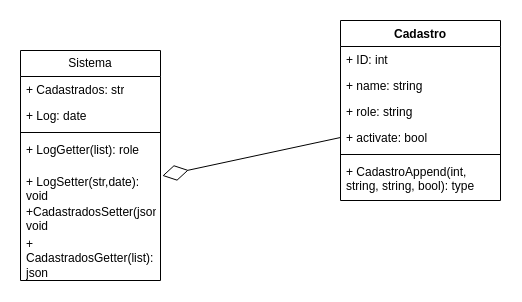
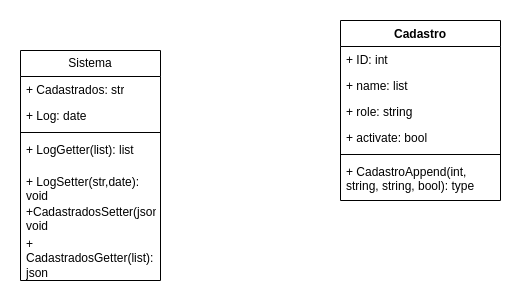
  <mxCell id="0" />
  <mxCell id="1" parent="0" />
  <mxCell id="2" value="Sistema" style="swimlane;fontStyle=0;childLayout=stackLayout;horizontal=1;startSize=26;fillColor=none;horizontalStack=0;resizeParent=1;resizeParentMax=0;resizeLast=0;collapsible=1;marginBottom=0;whiteSpace=wrap;html=1;" vertex="1" parent="1"><mxGeometry x="20" y="50" width="140" height="230" as="geometry" /></mxCell>
  <mxCell id="3" value="+ Cadastrados: str" style="text;strokeColor=none;fillColor=none;align=left;verticalAlign=top;spacingLeft=4;spacingRight=4;overflow=hidden;rotatable=0;points=[[0,0.5],[1,0.5]];portConstraint=eastwest;whiteSpace=wrap;html=1;" vertex="1" parent="2"><mxGeometry y="26" width="140" height="26" as="geometry" /></mxCell>
  <mxCell id="4" value="+ Log: date" style="text;strokeColor=none;fillColor=none;align=left;verticalAlign=top;spacingLeft=4;spacingRight=4;overflow=hidden;rotatable=0;points=[[0,0.5],[1,0.5]];portConstraint=eastwest;whiteSpace=wrap;html=1;" vertex="1" parent="2"><mxGeometry y="52" width="140" height="26" as="geometry" /></mxCell>
  <mxCell id="5" value="" style="line;strokeWidth=1;fillColor=none;align=left;verticalAlign=middle;spacingTop=-1;spacingLeft=3;spacingRight=3;rotatable=0;labelPosition=right;points=[];portConstraint=eastwest;strokeColor=inherit;" vertex="1" parent="2"><mxGeometry y="78" width="140" height="8" as="geometry" /></mxCell>
- <mxCell id="6" value="+ LogGetter(list): role&amp;nbsp;" style="text;strokeColor=none;fillColor=none;align=left;verticalAlign=top;spacingLeft=4;spacingRight=4;overflow=hidden;rotatable=0;points=[[0,0.5],[1,0.5]];portConstraint=eastwest;whiteSpace=wrap;html=1;" vertex="1" parent="2"><mxGeometry y="86" width="140" height="32" as="geometry" /></mxCell>
+ <mxCell id="6" value="+ LogGetter(list): list&amp;nbsp;" style="text;strokeColor=none;fillColor=none;align=left;verticalAlign=top;spacingLeft=4;spacingRight=4;overflow=hidden;rotatable=0;points=[[0,0.5],[1,0.5]];portConstraint=eastwest;whiteSpace=wrap;html=1;" vertex="1" parent="2"><mxGeometry y="86" width="140" height="32" as="geometry" /></mxCell>
  <mxCell id="7" value="+ LogSetter(str,date): void&amp;nbsp;" style="text;strokeColor=none;fillColor=none;align=left;verticalAlign=top;spacingLeft=4;spacingRight=4;overflow=hidden;rotatable=0;points=[[0,0.5],[1,0.5]];portConstraint=eastwest;whiteSpace=wrap;html=1;" vertex="1" parent="2"><mxGeometry y="118" width="140" height="30" as="geometry" /></mxCell>
  <mxCell id="8" value="+CadastradosSetter(json): void&lt;div&gt;&amp;nbsp;&lt;/div&gt;" style="text;strokeColor=none;fillColor=none;align=left;verticalAlign=top;spacingLeft=4;spacingRight=4;overflow=hidden;rotatable=0;points=[[0,0.5],[1,0.5]];portConstraint=eastwest;whiteSpace=wrap;html=1;" vertex="1" parent="2"><mxGeometry y="148" width="140" height="32" as="geometry" /></mxCell>
  <mxCell id="9" value="+ CadastradosGetter(list): json" style="text;strokeColor=none;fillColor=none;align=left;verticalAlign=top;spacingLeft=4;spacingRight=4;overflow=hidden;rotatable=0;points=[[0,0.5],[1,0.5]];portConstraint=eastwest;whiteSpace=wrap;html=1;" vertex="1" parent="2"><mxGeometry y="180" width="140" height="50" as="geometry" /></mxCell>
  <mxCell id="10" value="Cadastro" style="swimlane;fontStyle=1;align=center;verticalAlign=top;childLayout=stackLayout;horizontal=1;startSize=26;horizontalStack=0;resizeParent=1;resizeParentMax=0;resizeLast=0;collapsible=1;marginBottom=0;whiteSpace=wrap;html=1;" vertex="1" parent="1"><mxGeometry x="340" y="20" width="160" height="180" as="geometry" /></mxCell>
  <mxCell id="11" value="+ ID: int&lt;div&gt;&lt;br&gt;&lt;/div&gt;" style="text;strokeColor=none;fillColor=none;align=left;verticalAlign=top;spacingLeft=4;spacingRight=4;overflow=hidden;rotatable=0;points=[[0,0.5],[1,0.5]];portConstraint=eastwest;whiteSpace=wrap;html=1;" vertex="1" parent="10"><mxGeometry y="26" width="160" height="26" as="geometry" /></mxCell>
- <mxCell id="12" value="+ name: string" style="text;strokeColor=none;fillColor=none;align=left;verticalAlign=top;spacingLeft=4;spacingRight=4;overflow=hidden;rotatable=0;points=[[0,0.5],[1,0.5]];portConstraint=eastwest;whiteSpace=wrap;html=1;" vertex="1" parent="10"><mxGeometry y="52" width="160" height="26" as="geometry" /></mxCell>
+ <mxCell id="12" value="+ name: list" style="text;strokeColor=none;fillColor=none;align=left;verticalAlign=top;spacingLeft=4;spacingRight=4;overflow=hidden;rotatable=0;points=[[0,0.5],[1,0.5]];portConstraint=eastwest;whiteSpace=wrap;html=1;" vertex="1" parent="10"><mxGeometry y="52" width="160" height="26" as="geometry" /></mxCell>
  <mxCell id="13" value="+ role: string" style="text;strokeColor=none;fillColor=none;align=left;verticalAlign=top;spacingLeft=4;spacingRight=4;overflow=hidden;rotatable=0;points=[[0,0.5],[1,0.5]];portConstraint=eastwest;whiteSpace=wrap;html=1;" vertex="1" parent="10"><mxGeometry y="78" width="160" height="26" as="geometry" /></mxCell>
  <mxCell id="14" value="+ activate: bool" style="text;strokeColor=none;fillColor=none;align=left;verticalAlign=top;spacingLeft=4;spacingRight=4;overflow=hidden;rotatable=0;points=[[0,0.5],[1,0.5]];portConstraint=eastwest;whiteSpace=wrap;html=1;" vertex="1" parent="10"><mxGeometry y="104" width="160" height="26" as="geometry" /></mxCell>
  <mxCell id="15" value="" style="line;strokeWidth=1;fillColor=none;align=left;verticalAlign=middle;spacingTop=-1;spacingLeft=3;spacingRight=3;rotatable=0;labelPosition=right;points=[];portConstraint=eastwest;strokeColor=inherit;" vertex="1" parent="10"><mxGeometry y="130" width="160" height="8" as="geometry" /></mxCell>
  <mxCell id="16" value="+ CadastroAppend(int, string, string, bool): type" style="text;strokeColor=none;fillColor=none;align=left;verticalAlign=top;spacingLeft=4;spacingRight=4;overflow=hidden;rotatable=0;points=[[0,0.5],[1,0.5]];portConstraint=eastwest;whiteSpace=wrap;html=1;" vertex="1" parent="10"><mxGeometry y="138" width="160" height="42" as="geometry" /></mxCell>
- <mxCell id="17" value="" style="endArrow=diamondThin;endFill=0;endSize=24;html=1;rounded=0;entryX=1.013;entryY=0.243;entryDx=0;entryDy=0;exitX=0;exitY=0.5;exitDx=0;exitDy=0;entryPerimeter=0;" edge="1" parent="1" source="14" target="7"><mxGeometry width="160" relative="1" as="geometry"><mxPoint x="280" y="378" as="sourcePoint" /><mxPoint x="260" y="240" as="targetPoint" /></mxGeometry></mxCell>
